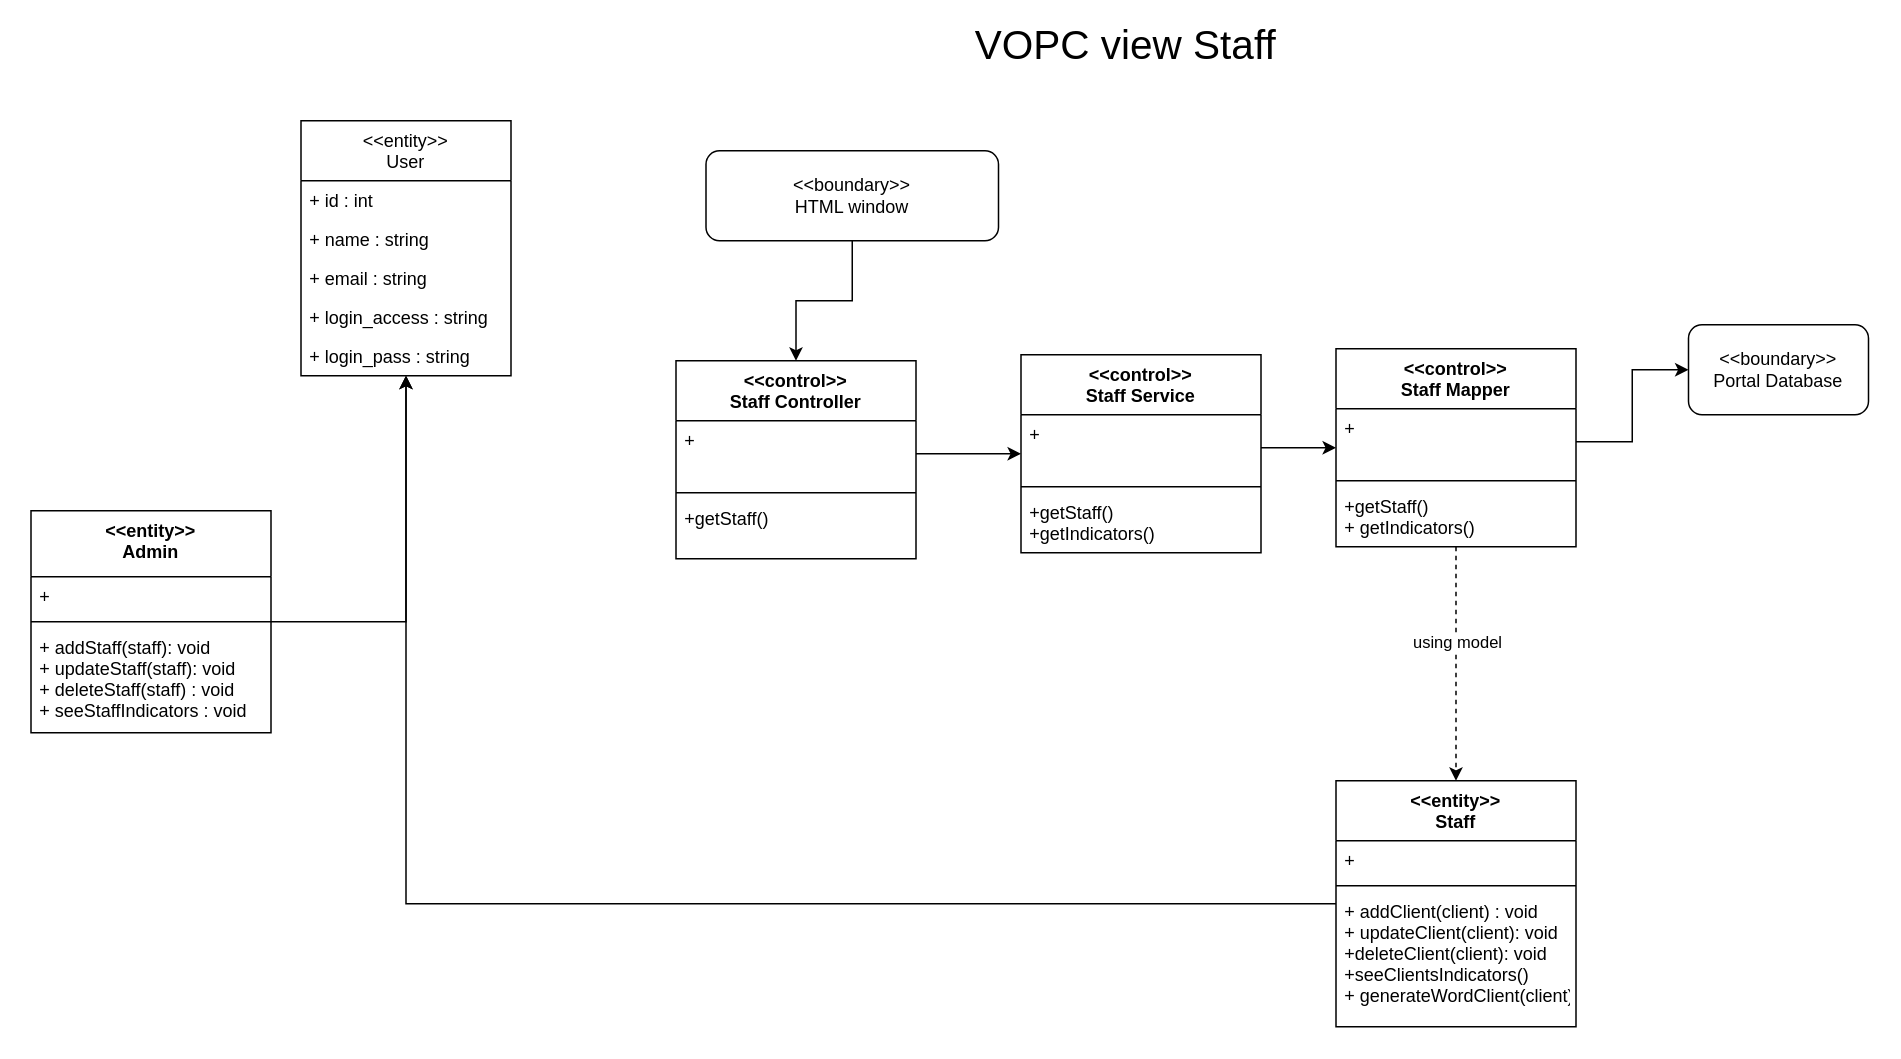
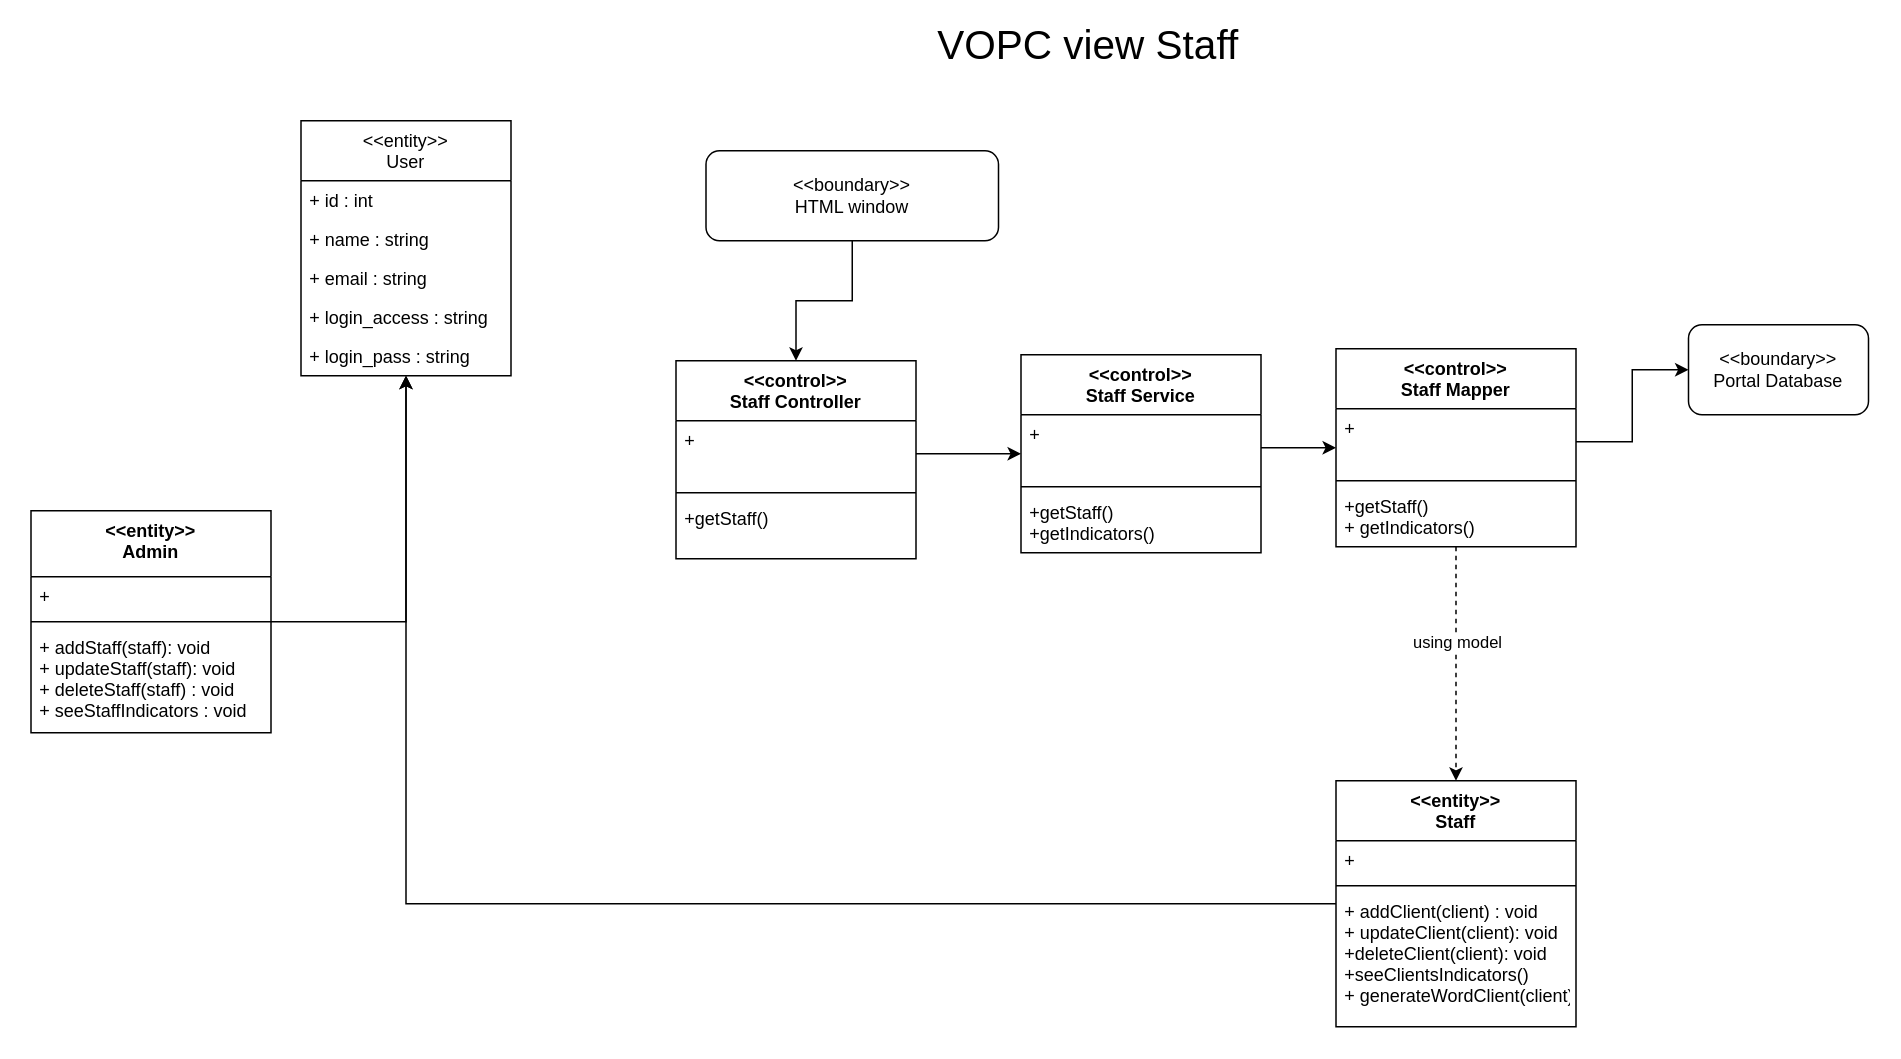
  <mxCell id="0" />
  <mxCell id="1" parent="0" />
  <mxCell id="2" style="edgeStyle=orthogonalEdgeStyle;rounded=0;orthogonalLoop=1;jettySize=auto;html=1;" parent="1" source="30" target="3" edge="1"><mxGeometry relative="1" as="geometry" /></mxCell>
  <mxCell id="3" value="&lt;&lt;entity&gt;&gt;&#10;User" style="swimlane;fontStyle=0;childLayout=stackLayout;horizontal=1;startSize=40;fillColor=none;horizontalStack=0;resizeParent=1;resizeParentMax=0;resizeLast=0;collapsible=1;marginBottom=0;" parent="1" vertex="1"><mxGeometry x="200" y="80" width="140" height="170" as="geometry"><mxRectangle x="220" y="70" width="90" height="26" as="alternateBounds" /></mxGeometry></mxCell>
  <mxCell id="4" value="+ id : int" style="text;strokeColor=none;fillColor=none;align=left;verticalAlign=top;spacingLeft=4;spacingRight=4;overflow=hidden;rotatable=0;points=[[0,0.5],[1,0.5]];portConstraint=eastwest;" parent="3" vertex="1"><mxGeometry y="40" width="140" height="26" as="geometry" /></mxCell>
  <mxCell id="5" value="+ name : string" style="text;strokeColor=none;fillColor=none;align=left;verticalAlign=top;spacingLeft=4;spacingRight=4;overflow=hidden;rotatable=0;points=[[0,0.5],[1,0.5]];portConstraint=eastwest;" parent="3" vertex="1"><mxGeometry y="66" width="140" height="26" as="geometry" /></mxCell>
  <mxCell id="6" value="+ email : string" style="text;strokeColor=none;fillColor=none;align=left;verticalAlign=top;spacingLeft=4;spacingRight=4;overflow=hidden;rotatable=0;points=[[0,0.5],[1,0.5]];portConstraint=eastwest;" parent="3" vertex="1"><mxGeometry y="92" width="140" height="26" as="geometry" /></mxCell>
  <mxCell id="7" value="+ login_access : string" style="text;strokeColor=none;fillColor=none;align=left;verticalAlign=top;spacingLeft=4;spacingRight=4;overflow=hidden;rotatable=0;points=[[0,0.5],[1,0.5]];portConstraint=eastwest;" parent="3" vertex="1"><mxGeometry y="118" width="140" height="26" as="geometry" /></mxCell>
  <mxCell id="8" value="+ login_pass : string" style="text;strokeColor=none;fillColor=none;align=left;verticalAlign=top;spacingLeft=4;spacingRight=4;overflow=hidden;rotatable=0;points=[[0,0.5],[1,0.5]];portConstraint=eastwest;" parent="3" vertex="1"><mxGeometry y="144" width="140" height="26" as="geometry" /></mxCell>
  <mxCell id="9" style="edgeStyle=orthogonalEdgeStyle;rounded=0;orthogonalLoop=1;jettySize=auto;html=1;" edge="1" parent="1" source="10" target="3"><mxGeometry relative="1" as="geometry" /></mxCell>
  <mxCell id="10" value="&lt;&lt;entity&gt;&gt;&#10;Admin" style="swimlane;fontStyle=1;align=center;verticalAlign=top;childLayout=stackLayout;horizontal=1;startSize=44;horizontalStack=0;resizeParent=1;resizeParentMax=0;resizeLast=0;collapsible=1;marginBottom=0;strokeColor=#000000;" parent="1" vertex="1"><mxGeometry x="20" y="340" width="160" height="148" as="geometry" /></mxCell>
  <mxCell id="11" value="+ " style="text;strokeColor=none;fillColor=none;align=left;verticalAlign=top;spacingLeft=4;spacingRight=4;overflow=hidden;rotatable=0;points=[[0,0.5],[1,0.5]];portConstraint=eastwest;" parent="10" vertex="1"><mxGeometry y="44" width="160" height="26" as="geometry" /></mxCell>
  <mxCell id="12" value="" style="line;strokeWidth=1;fillColor=none;align=left;verticalAlign=middle;spacingTop=-1;spacingLeft=3;spacingRight=3;rotatable=0;labelPosition=right;points=[];portConstraint=eastwest;" parent="10" vertex="1"><mxGeometry y="70" width="160" height="8" as="geometry" /></mxCell>
  <mxCell id="13" value="+ addStaff(staff): void&#10;+ updateStaff(staff): void&#10;+ deleteStaff(staff) : void&#10;+ seeStaffIndicators : void" style="text;strokeColor=none;fillColor=none;align=left;verticalAlign=top;spacingLeft=4;spacingRight=4;overflow=hidden;rotatable=0;points=[[0,0.5],[1,0.5]];portConstraint=eastwest;" parent="10" vertex="1"><mxGeometry y="78" width="160" height="70" as="geometry" /></mxCell>
  <mxCell id="14" value="&lt;&lt;control&gt;&gt;&#10;Staff Controller" style="swimlane;fontStyle=1;align=center;verticalAlign=top;childLayout=stackLayout;horizontal=1;startSize=40;horizontalStack=0;resizeParent=1;resizeParentMax=0;resizeLast=0;collapsible=1;marginBottom=0;strokeColor=#000000;" vertex="1" parent="1"><mxGeometry x="450" y="240" width="160" height="132" as="geometry" /></mxCell>
  <mxCell id="15" value="+" style="text;strokeColor=none;fillColor=none;align=left;verticalAlign=top;spacingLeft=4;spacingRight=4;overflow=hidden;rotatable=0;points=[[0,0.5],[1,0.5]];portConstraint=eastwest;" vertex="1" parent="14"><mxGeometry y="40" width="160" height="44" as="geometry" /></mxCell>
  <mxCell id="16" value="" style="line;strokeWidth=1;fillColor=none;align=left;verticalAlign=middle;spacingTop=-1;spacingLeft=3;spacingRight=3;rotatable=0;labelPosition=right;points=[];portConstraint=eastwest;" vertex="1" parent="14"><mxGeometry y="84" width="160" height="8" as="geometry" /></mxCell>
  <mxCell id="17" value="+getStaff()" style="text;strokeColor=none;fillColor=none;align=left;verticalAlign=top;spacingLeft=4;spacingRight=4;overflow=hidden;rotatable=0;points=[[0,0.5],[1,0.5]];portConstraint=eastwest;" vertex="1" parent="14"><mxGeometry y="92" width="160" height="40" as="geometry" /></mxCell>
  <mxCell id="18" style="edgeStyle=orthogonalEdgeStyle;rounded=0;orthogonalLoop=1;jettySize=auto;html=1;" edge="1" parent="1" source="15" target="19"><mxGeometry relative="1" as="geometry" /></mxCell>
  <mxCell id="19" value="&lt;&lt;control&gt;&gt;&#10;Staff Service" style="swimlane;fontStyle=1;align=center;verticalAlign=top;childLayout=stackLayout;horizontal=1;startSize=40;horizontalStack=0;resizeParent=1;resizeParentMax=0;resizeLast=0;collapsible=1;marginBottom=0;strokeColor=#000000;" vertex="1" parent="1"><mxGeometry x="680" y="236" width="160" height="132" as="geometry" /></mxCell>
  <mxCell id="20" value="+" style="text;strokeColor=none;fillColor=none;align=left;verticalAlign=top;spacingLeft=4;spacingRight=4;overflow=hidden;rotatable=0;points=[[0,0.5],[1,0.5]];portConstraint=eastwest;" vertex="1" parent="19"><mxGeometry y="40" width="160" height="44" as="geometry" /></mxCell>
  <mxCell id="21" value="" style="line;strokeWidth=1;fillColor=none;align=left;verticalAlign=middle;spacingTop=-1;spacingLeft=3;spacingRight=3;rotatable=0;labelPosition=right;points=[];portConstraint=eastwest;" vertex="1" parent="19"><mxGeometry y="84" width="160" height="8" as="geometry" /></mxCell>
  <mxCell id="22" value="+getStaff()&#10;+getIndicators()" style="text;strokeColor=none;fillColor=none;align=left;verticalAlign=top;spacingLeft=4;spacingRight=4;overflow=hidden;rotatable=0;points=[[0,0.5],[1,0.5]];portConstraint=eastwest;" vertex="1" parent="19"><mxGeometry y="92" width="160" height="40" as="geometry" /></mxCell>
  <mxCell id="23" style="edgeStyle=orthogonalEdgeStyle;rounded=0;orthogonalLoop=1;jettySize=auto;html=1;" edge="1" parent="1" source="20" target="26"><mxGeometry relative="1" as="geometry" /></mxCell>
  <mxCell id="24" style="edgeStyle=orthogonalEdgeStyle;rounded=0;orthogonalLoop=1;jettySize=auto;html=1;dashed=1;" edge="1" parent="1" source="26" target="30"><mxGeometry relative="1" as="geometry" /></mxCell>
  <mxCell id="25" value="using model" style="edgeLabel;html=1;align=center;verticalAlign=middle;resizable=0;points=[];" vertex="1" connectable="0" parent="24"><mxGeometry x="-0.194" relative="1" as="geometry"><mxPoint as="offset" /></mxGeometry></mxCell>
  <mxCell id="26" value="&lt;&lt;control&gt;&gt;&#10;Staff Mapper" style="swimlane;fontStyle=1;align=center;verticalAlign=top;childLayout=stackLayout;horizontal=1;startSize=40;horizontalStack=0;resizeParent=1;resizeParentMax=0;resizeLast=0;collapsible=1;marginBottom=0;strokeColor=#000000;" vertex="1" parent="1"><mxGeometry x="890" y="232" width="160" height="132" as="geometry" /></mxCell>
  <mxCell id="27" value="+" style="text;strokeColor=none;fillColor=none;align=left;verticalAlign=top;spacingLeft=4;spacingRight=4;overflow=hidden;rotatable=0;points=[[0,0.5],[1,0.5]];portConstraint=eastwest;" vertex="1" parent="26"><mxGeometry y="40" width="160" height="44" as="geometry" /></mxCell>
  <mxCell id="28" value="" style="line;strokeWidth=1;fillColor=none;align=left;verticalAlign=middle;spacingTop=-1;spacingLeft=3;spacingRight=3;rotatable=0;labelPosition=right;points=[];portConstraint=eastwest;" vertex="1" parent="26"><mxGeometry y="84" width="160" height="8" as="geometry" /></mxCell>
  <mxCell id="29" value="+getStaff()&#10;+ getIndicators()" style="text;strokeColor=none;fillColor=none;align=left;verticalAlign=top;spacingLeft=4;spacingRight=4;overflow=hidden;rotatable=0;points=[[0,0.5],[1,0.5]];portConstraint=eastwest;" vertex="1" parent="26"><mxGeometry y="92" width="160" height="40" as="geometry" /></mxCell>
  <mxCell id="30" value="&lt;&lt;entity&gt;&gt;&#10;Staff" style="swimlane;fontStyle=1;align=center;verticalAlign=top;childLayout=stackLayout;horizontal=1;startSize=40;horizontalStack=0;resizeParent=1;resizeParentMax=0;resizeLast=0;collapsible=1;marginBottom=0;strokeColor=#000000;" parent="1" vertex="1"><mxGeometry x="890" y="520" width="160" height="164" as="geometry" /></mxCell>
  <mxCell id="31" value="+ " style="text;strokeColor=none;fillColor=none;align=left;verticalAlign=top;spacingLeft=4;spacingRight=4;overflow=hidden;rotatable=0;points=[[0,0.5],[1,0.5]];portConstraint=eastwest;" parent="30" vertex="1"><mxGeometry y="40" width="160" height="26" as="geometry" /></mxCell>
  <mxCell id="32" value="" style="line;strokeWidth=1;fillColor=none;align=left;verticalAlign=middle;spacingTop=-1;spacingLeft=3;spacingRight=3;rotatable=0;labelPosition=right;points=[];portConstraint=eastwest;" parent="30" vertex="1"><mxGeometry y="66" width="160" height="8" as="geometry" /></mxCell>
  <mxCell id="33" value="+ addClient(client) : void&#10;+ updateClient(client): void&#10;+deleteClient(client): void&#10;+seeClientsIndicators() &#10;+ generateWordClient(client)" style="text;strokeColor=none;fillColor=none;align=left;verticalAlign=top;spacingLeft=4;spacingRight=4;overflow=hidden;rotatable=0;points=[[0,0.5],[1,0.5]];portConstraint=eastwest;" parent="30" vertex="1"><mxGeometry y="74" width="160" height="90" as="geometry" /></mxCell>
  <mxCell id="34" value="&amp;lt;&amp;lt;boundary&amp;gt;&amp;gt;&lt;br&gt;Portal Database" style="rounded=1;whiteSpace=wrap;html=1;" vertex="1" parent="1"><mxGeometry x="1125" y="216" width="120" height="60" as="geometry" /></mxCell>
  <mxCell id="35" style="edgeStyle=orthogonalEdgeStyle;rounded=0;orthogonalLoop=1;jettySize=auto;html=1;" edge="1" parent="1" source="27" target="34"><mxGeometry relative="1" as="geometry" /></mxCell>
  <mxCell id="36" style="edgeStyle=orthogonalEdgeStyle;rounded=0;orthogonalLoop=1;jettySize=auto;html=1;" edge="1" parent="1" source="37" target="14"><mxGeometry relative="1" as="geometry" /></mxCell>
  <mxCell id="37" value="&amp;lt;&amp;lt;boundary&amp;gt;&amp;gt;&lt;br&gt;HTML window" style="rounded=1;whiteSpace=wrap;html=1;" vertex="1" parent="1"><mxGeometry x="470" y="100" width="195" height="60" as="geometry" /></mxCell>
- <mxCell id="38" value="VOPC view Staff" style="text;html=1;strokeColor=none;fillColor=none;align=center;verticalAlign=middle;whiteSpace=wrap;rounded=0;fontSize=27;" vertex="1" parent="1"><mxGeometry x="620" y="20" width="260" height="20" as="geometry" /></mxCell>
+ <mxCell id="38" value="VOPC view Staff" style="text;html=1;strokeColor=none;fillColor=none;align=center;verticalAlign=middle;whiteSpace=wrap;rounded=0;fontSize=27;" vertex="1" parent="1"><mxGeometry x="595" y="20" width="260" height="20" as="geometry" /></mxCell>
